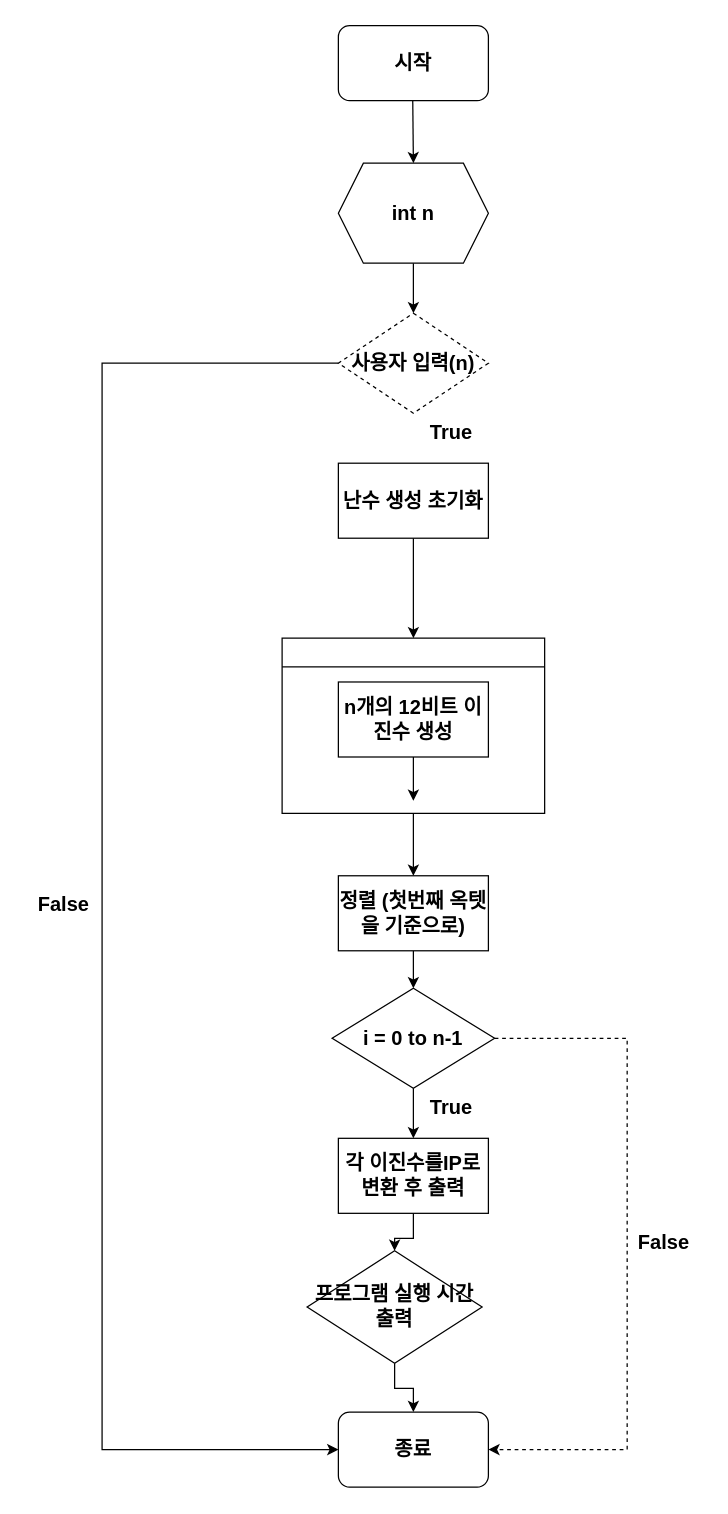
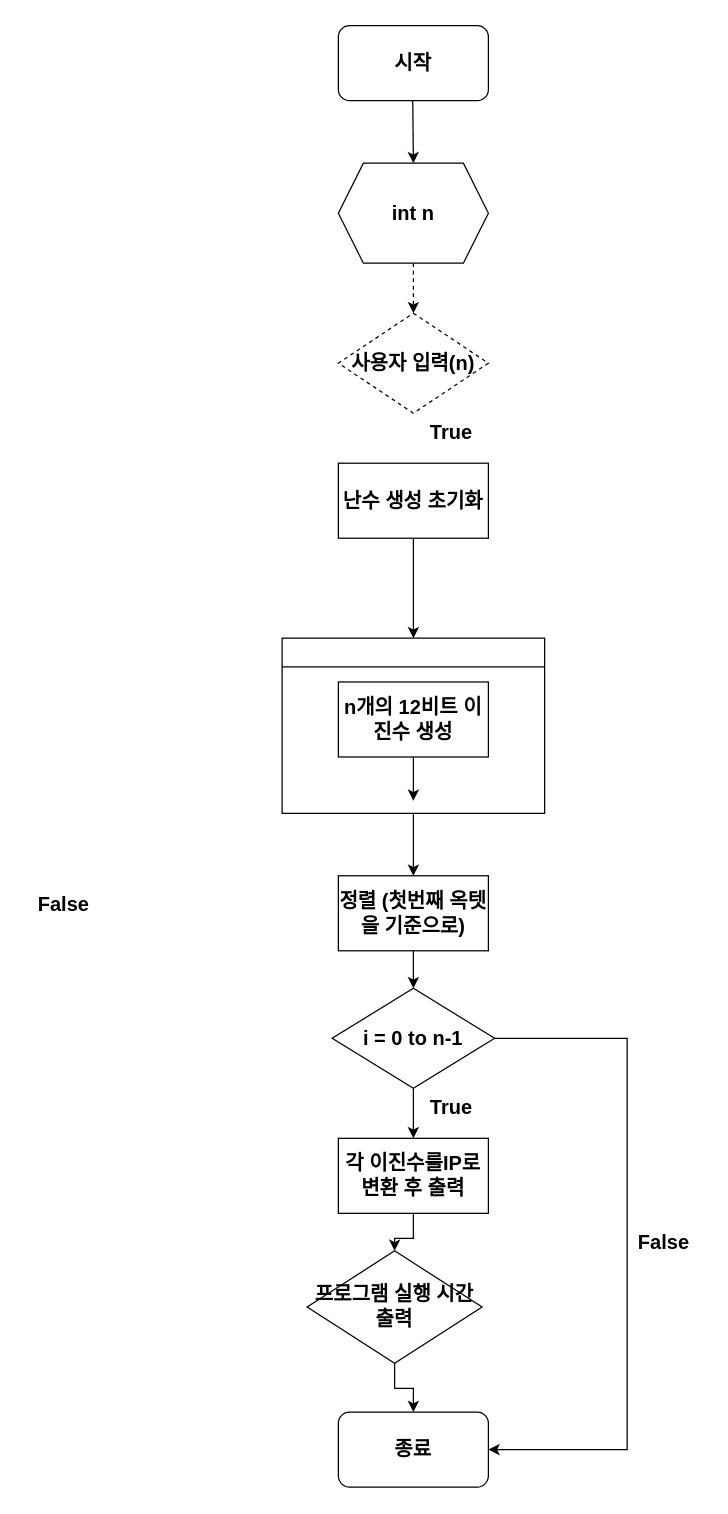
  <mxCell id="0" />
  <mxCell id="1" parent="0" />
  <mxCell id="2" value="" style="endArrow=classic;html=1;rounded=0;fontStyle=1;fontSize=16;" edge="1" parent="1"><mxGeometry width="50" height="50" relative="1" as="geometry"><mxPoint x="329.5" y="80" as="sourcePoint" /><mxPoint x="330" y="130" as="targetPoint" /></mxGeometry></mxCell>
- <mxCell id="3" style="edgeStyle=orthogonalEdgeStyle;rounded=0;orthogonalLoop=1;jettySize=auto;html=1;entryX=0.5;entryY=0;entryDx=0;entryDy=0;fontSize=16;fontStyle=1" edge="1" parent="1" source="4" target="10"><mxGeometry relative="1" as="geometry" /></mxCell>
+ <mxCell id="3" style="edgeStyle=orthogonalEdgeStyle;rounded=0;orthogonalLoop=1;jettySize=auto;html=1;entryX=0.5;entryY=0;entryDx=0;entryDy=0;fontSize=16;fontStyle=1;dashed=1;" edge="1" parent="1" source="4" target="10"><mxGeometry relative="1" as="geometry" /></mxCell>
  <mxCell id="4" value="int n" style="shape=hexagon;perimeter=hexagonPerimeter2;whiteSpace=wrap;html=1;fixedSize=1;fontStyle=1;fontSize=16;" vertex="1" parent="1"><mxGeometry x="270" y="130" width="120" height="80" as="geometry" /></mxCell>
  <mxCell id="5" style="edgeStyle=orthogonalEdgeStyle;rounded=0;orthogonalLoop=1;jettySize=auto;html=1;entryX=0.5;entryY=0;entryDx=0;entryDy=0;fontSize=16;fontStyle=1" edge="1" parent="1" source="6" target="12"><mxGeometry relative="1" as="geometry" /></mxCell>
  <mxCell id="6" value="난수 생성 초기화" style="rounded=0;whiteSpace=wrap;html=1;fontStyle=1;fontSize=16;" vertex="1" parent="1"><mxGeometry x="270" y="370" width="120" height="60" as="geometry" /></mxCell>
  <mxCell id="7" style="edgeStyle=orthogonalEdgeStyle;rounded=0;orthogonalLoop=1;jettySize=auto;html=1;entryX=0.5;entryY=0;entryDx=0;entryDy=0;fontSize=16;fontStyle=1" edge="1" parent="1" source="8" target="17"><mxGeometry relative="1" as="geometry" /></mxCell>
  <mxCell id="8" value="정렬 (첫번째 옥텟을 기준으로)" style="rounded=0;whiteSpace=wrap;html=1;fontStyle=1;fontSize=16;" vertex="1" parent="1"><mxGeometry x="270" y="700" width="120" height="60" as="geometry" /></mxCell>
- <mxCell id="9" style="edgeStyle=orthogonalEdgeStyle;rounded=0;orthogonalLoop=1;jettySize=auto;html=1;entryX=0;entryY=0.5;entryDx=0;entryDy=0;fontSize=16;fontStyle=1" edge="1" parent="1" source="10" target="22"><mxGeometry relative="1" as="geometry"><mxPoint x="80" y="1160" as="targetPoint" /><Array as="points"><mxPoint x="81" y="290" /><mxPoint x="81" y="1159" /></Array></mxGeometry></mxCell>
  <mxCell id="10" value="사용자 입력(n)" style="rhombus;whiteSpace=wrap;html=1;fontSize=16;fontStyle=1;dashed=1;" vertex="1" parent="1"><mxGeometry x="270" y="250" width="120" height="80" as="geometry" /></mxCell>
  <mxCell id="11" style="edgeStyle=orthogonalEdgeStyle;rounded=0;orthogonalLoop=1;jettySize=auto;html=1;entryX=0.5;entryY=0;entryDx=0;entryDy=0;fontSize=16;fontStyle=1" edge="1" parent="1" source="12" target="8"><mxGeometry relative="1" as="geometry"><mxPoint x="330" y="690" as="targetPoint" /></mxGeometry></mxCell>
  <mxCell id="12" value="" style="swimlane;whiteSpace=wrap;html=1;fontSize=16;fontStyle=1" vertex="1" parent="1"><mxGeometry x="225" y="510" width="210" height="140" as="geometry" /></mxCell>
  <mxCell id="13" style="edgeStyle=orthogonalEdgeStyle;rounded=0;orthogonalLoop=1;jettySize=auto;html=1;fontSize=16;fontStyle=1" edge="1" parent="12" source="14"><mxGeometry relative="1" as="geometry"><mxPoint x="105" y="130" as="targetPoint" /></mxGeometry></mxCell>
  <mxCell id="14" value="n개의 12비트 이진수 생성" style="rounded=0;whiteSpace=wrap;html=1;fontStyle=1;fontSize=16;" vertex="1" parent="12"><mxGeometry x="45" y="35" width="120" height="60" as="geometry" /></mxCell>
  <mxCell id="15" style="edgeStyle=orthogonalEdgeStyle;rounded=0;orthogonalLoop=1;jettySize=auto;html=1;fontSize=16;fontStyle=1" edge="1" parent="1" source="17"><mxGeometry relative="1" as="geometry"><mxPoint x="330" y="910" as="targetPoint" /></mxGeometry></mxCell>
- <mxCell id="16" style="edgeStyle=orthogonalEdgeStyle;rounded=0;orthogonalLoop=1;jettySize=auto;html=1;entryX=1;entryY=0.5;entryDx=0;entryDy=0;fontSize=16;fontStyle=1;dashed=1;" edge="1" parent="1" source="17" target="22"><mxGeometry relative="1" as="geometry"><mxPoint x="500" y="1230" as="targetPoint" /><Array as="points"><mxPoint x="501" y="830" /><mxPoint x="501" y="1159" /></Array></mxGeometry></mxCell>
+ <mxCell id="16" style="edgeStyle=orthogonalEdgeStyle;rounded=0;orthogonalLoop=1;jettySize=auto;html=1;entryX=1;entryY=0.5;entryDx=0;entryDy=0;fontSize=16;fontStyle=1" edge="1" parent="1" source="17" target="22"><mxGeometry relative="1" as="geometry"><mxPoint x="500" y="1230" as="targetPoint" /><Array as="points"><mxPoint x="501" y="830" /><mxPoint x="501" y="1159" /></Array></mxGeometry></mxCell>
  <mxCell id="17" value="i = 0 to n-1" style="rhombus;whiteSpace=wrap;html=1;fontSize=16;fontStyle=1" vertex="1" parent="1"><mxGeometry x="265" y="790" width="130" height="80" as="geometry" /></mxCell>
  <mxCell id="18" style="edgeStyle=orthogonalEdgeStyle;rounded=0;orthogonalLoop=1;jettySize=auto;html=1;entryX=0.5;entryY=0;entryDx=0;entryDy=0;fontSize=16;fontStyle=1" edge="1" parent="1" source="19" target="21"><mxGeometry relative="1" as="geometry" /></mxCell>
  <mxCell id="19" value="각 이진수를IP로 변환 후 출력" style="rounded=0;whiteSpace=wrap;html=1;fontSize=16;fontStyle=1" vertex="1" parent="1"><mxGeometry x="270" y="910" width="120" height="60" as="geometry" /></mxCell>
  <mxCell id="20" style="edgeStyle=orthogonalEdgeStyle;rounded=0;orthogonalLoop=1;jettySize=auto;html=1;entryX=0.5;entryY=0;entryDx=0;entryDy=0;fontSize=16;fontStyle=1" edge="1" parent="1" source="21" target="22"><mxGeometry relative="1" as="geometry" /></mxCell>
  <mxCell id="21" value="프로그램 실행 시간 출력" style="rhombus;whiteSpace=wrap;html=1;fontSize=16;fontStyle=1" vertex="1" parent="1"><mxGeometry x="245" y="1000" width="140" height="90" as="geometry" /></mxCell>
  <mxCell id="22" value="종료" style="rounded=1;whiteSpace=wrap;html=1;fontSize=16;fontStyle=1" vertex="1" parent="1"><mxGeometry x="270" y="1129" width="120" height="60" as="geometry" /></mxCell>
  <mxCell id="23" value="True" style="text;html=1;align=center;verticalAlign=middle;resizable=0;points=[];autosize=1;strokeColor=none;fillColor=none;fontSize=16;fontStyle=1" vertex="1" parent="1"><mxGeometry x="330" y="870" width="60" height="30" as="geometry" /></mxCell>
  <mxCell id="24" value="False" style="text;html=1;align=center;verticalAlign=middle;resizable=0;points=[];autosize=1;strokeColor=none;fillColor=none;fontSize=16;fontStyle=1" vertex="1" parent="1"><mxGeometry x="500" y="978" width="60" height="30" as="geometry" /></mxCell>
  <mxCell id="25" value="True" style="text;html=1;align=center;verticalAlign=middle;resizable=0;points=[];autosize=1;strokeColor=none;fillColor=none;fontSize=16;fontStyle=1" vertex="1" parent="1"><mxGeometry x="330" y="330" width="60" height="30" as="geometry" /></mxCell>
  <mxCell id="26" value="False" style="text;html=1;align=center;verticalAlign=middle;resizable=0;points=[];autosize=1;strokeColor=none;fillColor=none;fontSize=16;fontStyle=1" vertex="1" parent="1"><mxGeometry x="20" y="708" width="60" height="30" as="geometry" /></mxCell>
  <mxCell id="27" value="시작" style="rounded=1;whiteSpace=wrap;html=1;fontSize=16;fontStyle=1" vertex="1" parent="1"><mxGeometry x="270" y="20" width="120" height="60" as="geometry" /></mxCell>
